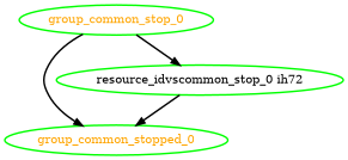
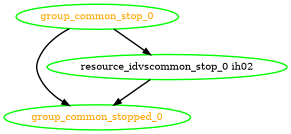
  digraph {
    node [color=green fontcolor=orange style=bold]
    edge [style=bold]
    group_common_stop_0
    group_common_stopped_0
-   "resource_idvscommon_stop_0 ih02" [fontcolor=black label="resource_idvscommon_stop_0 ih72"]
+   "resource_idvscommon_stop_0 ih02" [fontcolor=black]
    group_common_stop_0 -> group_common_stopped_0
    group_common_stop_0 -> "resource_idvscommon_stop_0 ih02"
    "resource_idvscommon_stop_0 ih02" -> group_common_stopped_0
  }
